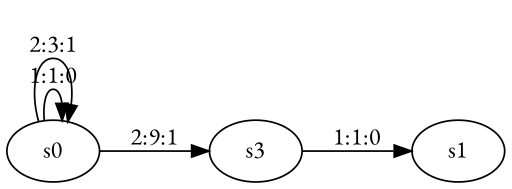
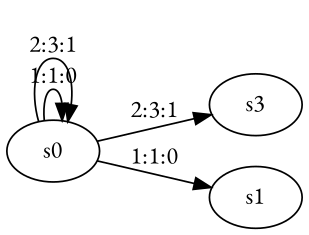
  digraph {
    fontname="EB Garamond"
    rankdir=LR
    node [fontname="EB Garamond"]
    edge [fontname="EB Garamond"]
    n1 [label=s3]
    n2 [label=s1]
    n3 [label=s0]
-   n3 -> n1 [label="2:9:1"]
-   n1 -> n2 [label="1:1:0"]
+   n3 -> n1 [label="2:3:1"]
+   n3 -> n2 [label="1:1:0"]
    n3 -> n3 [label="1:1:0"]
    n3 -> n3 [label="2:3:1"]
  }
